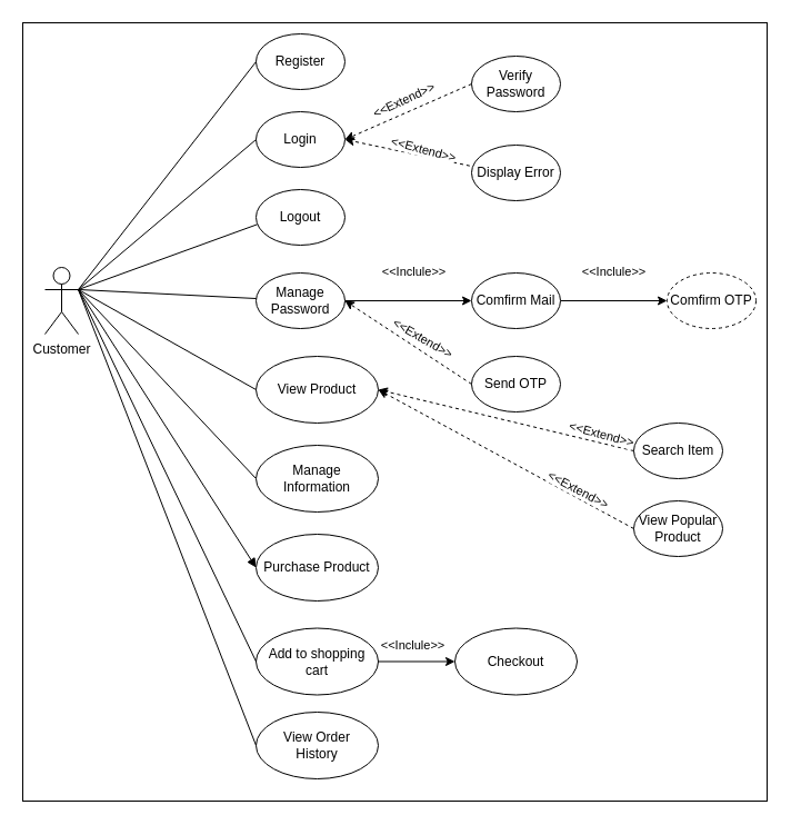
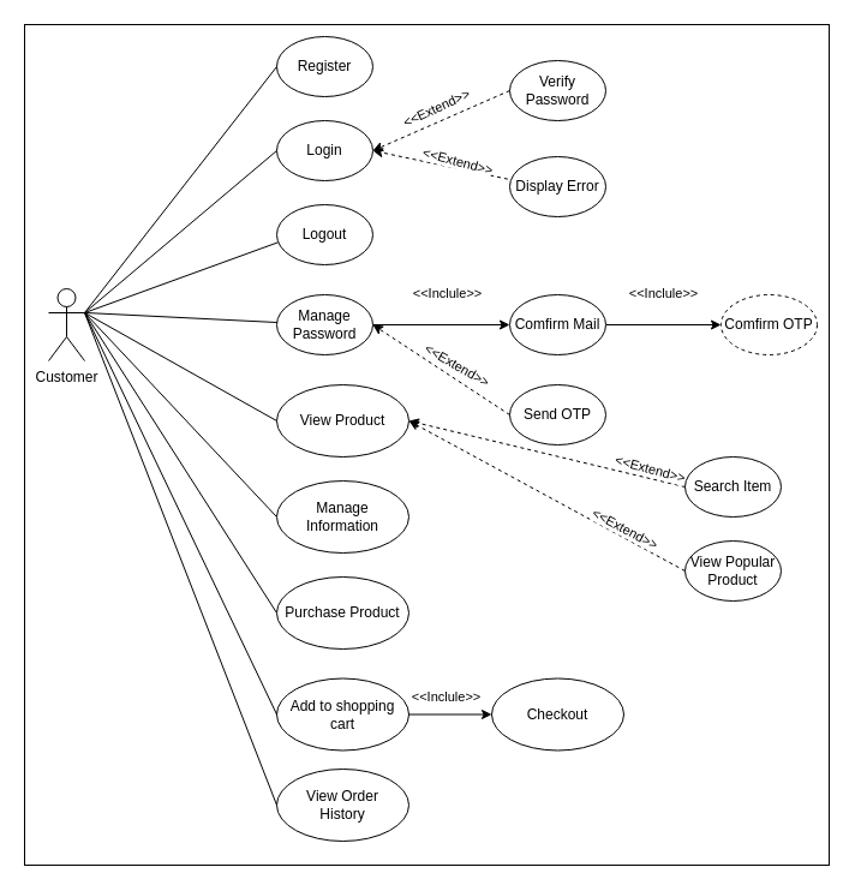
  <mxCell id="0" />
  <mxCell id="1" parent="0" />
  <mxCell id="2" value="" style="rounded=0;whiteSpace=wrap;html=1;" parent="1" vertex="1"><mxGeometry x="20" y="20" width="670" height="700" as="geometry" /></mxCell>
  <mxCell id="3" value="Customer" style="shape=umlActor;verticalLabelPosition=bottom;verticalAlign=top;html=1;outlineConnect=0;" parent="1" vertex="1"><mxGeometry x="40" y="240" width="30" height="60" as="geometry" /></mxCell>
  <mxCell id="4" value="Login" style="ellipse;whiteSpace=wrap;html=1;" parent="1" vertex="1"><mxGeometry x="230" y="100" width="80" height="50" as="geometry" /></mxCell>
  <mxCell id="5" value="" style="endArrow=none;html=1;entryX=0;entryY=0.5;entryDx=0;entryDy=0;exitX=1;exitY=0.333;exitDx=0;exitDy=0;exitPerimeter=0;" parent="1" source="3" target="4" edge="1"><mxGeometry width="50" height="50" relative="1" as="geometry"><mxPoint x="70" y="258" as="sourcePoint" /><mxPoint x="350" y="260" as="targetPoint" /></mxGeometry></mxCell>
  <mxCell id="6" value="Verify&lt;br&gt;Password" style="ellipse;whiteSpace=wrap;html=1;" parent="1" vertex="1"><mxGeometry x="424" y="50" width="80" height="50" as="geometry" /></mxCell>
  <mxCell id="7" value="Display Error" style="ellipse;whiteSpace=wrap;html=1;" parent="1" vertex="1"><mxGeometry x="424" y="130" width="80" height="50" as="geometry" /></mxCell>
  <mxCell id="8" value="" style="endArrow=classic;html=1;dashed=1;exitX=-0.021;exitY=0.373;exitDx=0;exitDy=0;exitPerimeter=0;entryX=1;entryY=0.5;entryDx=0;entryDy=0;" parent="1" source="7" target="4" edge="1"><mxGeometry relative="1" as="geometry"><mxPoint x="190" y="270" as="sourcePoint" /><mxPoint x="300" y="160" as="targetPoint" /></mxGeometry></mxCell>
  <mxCell id="9" value="&amp;lt;&amp;lt;Extend&amp;gt;&amp;gt;" style="edgeLabel;resizable=0;html=1;align=center;verticalAlign=middle;rotation=15;" parent="8" connectable="0" vertex="1"><mxGeometry relative="1" as="geometry"><mxPoint x="14" y="-4" as="offset" /></mxGeometry></mxCell>
  <mxCell id="10" value="&amp;lt;&amp;lt;Inclule&amp;gt;&amp;gt;" style="edgeLabel;resizable=0;html=1;align=center;verticalAlign=middle;" parent="8" connectable="0" vertex="1"><mxGeometry relative="1" as="geometry"><mxPoint x="5" y="107" as="offset" /></mxGeometry></mxCell>
  <mxCell id="11" value="&amp;lt;&amp;lt;Inclule&amp;gt;&amp;gt;" style="edgeLabel;resizable=0;html=1;align=center;verticalAlign=middle;" parent="8" connectable="0" vertex="1"><mxGeometry relative="1" as="geometry"><mxPoint x="185" y="107" as="offset" /></mxGeometry></mxCell>
  <mxCell id="12" value="Register" style="ellipse;whiteSpace=wrap;html=1;" parent="1" vertex="1"><mxGeometry x="230" y="30" width="80" height="50" as="geometry" /></mxCell>
  <mxCell id="13" value="Logout" style="ellipse;whiteSpace=wrap;html=1;" parent="1" vertex="1"><mxGeometry x="230" y="170" width="80" height="50" as="geometry" /></mxCell>
  <mxCell id="14" value="" style="endArrow=none;html=1;entryX=0.013;entryY=0.627;entryDx=0;entryDy=0;entryPerimeter=0;exitX=1;exitY=0.333;exitDx=0;exitDy=0;exitPerimeter=0;" parent="1" source="3" target="13" edge="1"><mxGeometry width="50" height="50" relative="1" as="geometry"><mxPoint x="70" y="264" as="sourcePoint" /><mxPoint x="360" y="140" as="targetPoint" /></mxGeometry></mxCell>
  <mxCell id="15" value="" style="endArrow=none;html=1;entryX=0;entryY=0.5;entryDx=0;entryDy=0;exitX=1;exitY=0.333;exitDx=0;exitDy=0;exitPerimeter=0;" parent="1" source="3" target="20" edge="1"><mxGeometry width="50" height="50" relative="1" as="geometry"><mxPoint x="310" y="510" as="sourcePoint" /><mxPoint x="230" y="365" as="targetPoint" /></mxGeometry></mxCell>
- <mxCell id="16" value="" style="endArrow=block;html=1;entryX=0;entryY=0.5;entryDx=0;entryDy=0;exitX=1;exitY=0.333;exitDx=0;exitDy=0;exitPerimeter=0;" parent="1" source="3" target="21" edge="1"><mxGeometry width="50" height="50" relative="1" as="geometry"><mxPoint x="128" y="310" as="sourcePoint" /><mxPoint x="230" y="535" as="targetPoint" /></mxGeometry></mxCell>
+ <mxCell id="16" value="" style="endArrow=none;html=1;entryX=0;entryY=0.5;entryDx=0;entryDy=0;exitX=1;exitY=0.333;exitDx=0;exitDy=0;exitPerimeter=0;" parent="1" source="3" target="21" edge="1"><mxGeometry width="50" height="50" relative="1" as="geometry"><mxPoint x="128" y="310" as="sourcePoint" /><mxPoint x="230" y="535" as="targetPoint" /></mxGeometry></mxCell>
  <mxCell id="17" value="" style="endArrow=none;html=1;entryX=0;entryY=0.5;entryDx=0;entryDy=0;exitX=1;exitY=0.333;exitDx=0;exitDy=0;exitPerimeter=0;" parent="1" source="3" target="12" edge="1"><mxGeometry width="50" height="50" relative="1" as="geometry"><mxPoint x="130" y="250" as="sourcePoint" /><mxPoint x="450" y="210" as="targetPoint" /></mxGeometry></mxCell>
  <mxCell id="18" value="" style="endArrow=classic;html=1;dashed=1;exitX=0;exitY=0.5;exitDx=0;exitDy=0;entryX=1;entryY=0.5;entryDx=0;entryDy=0;" parent="1" source="6" target="4" edge="1"><mxGeometry relative="1" as="geometry"><mxPoint x="408.32" y="238.65" as="sourcePoint" /><mxPoint x="305.04" y="188.65" as="targetPoint" /></mxGeometry></mxCell>
  <mxCell id="19" value="&amp;lt;&amp;lt;Extend&amp;gt;&amp;gt;" style="edgeLabel;resizable=0;html=1;align=center;verticalAlign=middle;rotation=-25;" parent="18" connectable="0" vertex="1"><mxGeometry relative="1" as="geometry"><mxPoint x="-5" y="-10" as="offset" /></mxGeometry></mxCell>
  <mxCell id="20" value="Manage&lt;br&gt;Information" style="ellipse;whiteSpace=wrap;html=1;" parent="1" vertex="1"><mxGeometry x="230" y="400" width="110" height="60" as="geometry" /></mxCell>
  <mxCell id="21" value="Purchase Product" style="ellipse;whiteSpace=wrap;html=1;" parent="1" vertex="1"><mxGeometry x="230" y="480" width="110" height="60" as="geometry" /></mxCell>
  <mxCell id="22" value="View Product" style="ellipse;whiteSpace=wrap;html=1;" parent="1" vertex="1"><mxGeometry x="230" y="320" width="110" height="60" as="geometry" /></mxCell>
  <mxCell id="23" value="" style="endArrow=none;html=1;entryX=0;entryY=0.5;entryDx=0;entryDy=0;exitX=1;exitY=0.333;exitDx=0;exitDy=0;exitPerimeter=0;" parent="1" source="3" target="22" edge="1"><mxGeometry width="50" height="50" relative="1" as="geometry"><mxPoint x="400" y="490" as="sourcePoint" /><mxPoint x="450" y="440" as="targetPoint" /></mxGeometry></mxCell>
  <mxCell id="24" style="edgeStyle=orthogonalEdgeStyle;rounded=0;orthogonalLoop=1;jettySize=auto;html=1;entryX=0;entryY=0.5;entryDx=0;entryDy=0;" edge="1" parent="1" source="25" target="45"><mxGeometry relative="1" as="geometry" /></mxCell>
  <mxCell id="25" value="Add to shopping cart" style="ellipse;whiteSpace=wrap;html=1;" parent="1" vertex="1"><mxGeometry x="230" y="564.5" width="110" height="60" as="geometry" /></mxCell>
  <mxCell id="26" value="" style="endArrow=none;html=1;exitX=0;exitY=0.5;exitDx=0;exitDy=0;entryX=1;entryY=0.333;entryDx=0;entryDy=0;entryPerimeter=0;" parent="1" source="25" target="3" edge="1"><mxGeometry width="50" height="50" relative="1" as="geometry"><mxPoint x="400" y="500" as="sourcePoint" /><mxPoint x="110" y="320" as="targetPoint" /></mxGeometry></mxCell>
  <mxCell id="27" style="edgeStyle=orthogonalEdgeStyle;rounded=0;orthogonalLoop=1;jettySize=auto;html=1;exitX=0.5;exitY=1;exitDx=0;exitDy=0;" parent="1" edge="1"><mxGeometry relative="1" as="geometry"><mxPoint x="495" y="655" as="sourcePoint" /><mxPoint x="495" y="655" as="targetPoint" /></mxGeometry></mxCell>
  <mxCell id="28" style="edgeStyle=orthogonalEdgeStyle;rounded=0;orthogonalLoop=1;jettySize=auto;html=1;" parent="1" source="29" target="32" edge="1"><mxGeometry relative="1" as="geometry" /></mxCell>
  <mxCell id="29" value="Manage Password" style="ellipse;whiteSpace=wrap;html=1;" parent="1" vertex="1"><mxGeometry x="230" y="245" width="80" height="50" as="geometry" /></mxCell>
  <mxCell id="30" value="" style="endArrow=none;html=1;exitX=1;exitY=0.333;exitDx=0;exitDy=0;exitPerimeter=0;" parent="1" source="3" target="29" edge="1"><mxGeometry width="50" height="50" relative="1" as="geometry"><mxPoint x="120" y="270" as="sourcePoint" /><mxPoint x="241.04" y="211.35" as="targetPoint" /></mxGeometry></mxCell>
  <mxCell id="31" style="edgeStyle=orthogonalEdgeStyle;rounded=0;orthogonalLoop=1;jettySize=auto;html=1;entryX=0;entryY=0.5;entryDx=0;entryDy=0;" parent="1" source="32" target="36" edge="1"><mxGeometry relative="1" as="geometry" /></mxCell>
  <mxCell id="32" value="Comfirm Mail" style="ellipse;whiteSpace=wrap;html=1;" parent="1" vertex="1"><mxGeometry x="424" y="245" width="80" height="50" as="geometry" /></mxCell>
  <mxCell id="33" value="Send OTP" style="ellipse;whiteSpace=wrap;html=1;" parent="1" vertex="1"><mxGeometry x="424" y="320" width="80" height="50" as="geometry" /></mxCell>
  <mxCell id="34" value="" style="endArrow=classic;html=1;dashed=1;exitX=0;exitY=0.5;exitDx=0;exitDy=0;" parent="1" source="33" edge="1"><mxGeometry relative="1" as="geometry"><mxPoint x="432.32" y="178.65" as="sourcePoint" /><mxPoint x="310" y="270" as="targetPoint" /></mxGeometry></mxCell>
  <mxCell id="35" value="&amp;lt;&amp;lt;Extend&amp;gt;&amp;gt;" style="edgeLabel;resizable=0;html=1;align=center;verticalAlign=middle;rotation=30;" parent="34" connectable="0" vertex="1"><mxGeometry relative="1" as="geometry"><mxPoint x="13" y="-4" as="offset" /></mxGeometry></mxCell>
  <mxCell id="36" value="Comfirm OTP" style="ellipse;whiteSpace=wrap;html=1;dashed=1;" parent="1" vertex="1"><mxGeometry x="600" y="245" width="80" height="50" as="geometry" /></mxCell>
  <mxCell id="37" value="View Order&lt;br&gt;History" style="ellipse;whiteSpace=wrap;html=1;" parent="1" vertex="1"><mxGeometry x="230" y="640" width="110" height="60" as="geometry" /></mxCell>
  <mxCell id="38" value="" style="endArrow=none;html=1;exitX=0;exitY=0.5;exitDx=0;exitDy=0;entryX=1;entryY=0.333;entryDx=0;entryDy=0;entryPerimeter=0;" parent="1" source="37" target="3" edge="1"><mxGeometry width="50" height="50" relative="1" as="geometry"><mxPoint x="310" y="520" as="sourcePoint" /><mxPoint x="360" y="470" as="targetPoint" /></mxGeometry></mxCell>
  <mxCell id="39" value="Search Item" style="ellipse;whiteSpace=wrap;html=1;" parent="1" vertex="1"><mxGeometry x="570" y="380" width="80" height="50" as="geometry" /></mxCell>
  <mxCell id="40" value="" style="endArrow=classic;html=1;dashed=1;exitX=0;exitY=0.5;exitDx=0;exitDy=0;entryX=1;entryY=0.5;entryDx=0;entryDy=0;" parent="1" source="39" target="22" edge="1"><mxGeometry relative="1" as="geometry"><mxPoint x="434" y="355" as="sourcePoint" /><mxPoint x="320" y="280" as="targetPoint" /></mxGeometry></mxCell>
  <mxCell id="41" value="&amp;lt;&amp;lt;Extend&amp;gt;&amp;gt;" style="edgeLabel;resizable=0;html=1;align=center;verticalAlign=middle;rotation=15;" parent="40" connectable="0" vertex="1"><mxGeometry relative="1" as="geometry"><mxPoint x="85" y="12" as="offset" /></mxGeometry></mxCell>
  <mxCell id="42" value="View Popular Product" style="ellipse;whiteSpace=wrap;html=1;" parent="1" vertex="1"><mxGeometry x="570" y="450" width="80" height="50" as="geometry" /></mxCell>
  <mxCell id="43" value="" style="endArrow=classic;html=1;dashed=1;exitX=0;exitY=0.5;exitDx=0;exitDy=0;entryX=1;entryY=0.5;entryDx=0;entryDy=0;" parent="1" source="42" target="22" edge="1"><mxGeometry relative="1" as="geometry"><mxPoint x="580" y="415" as="sourcePoint" /><mxPoint x="350" y="360" as="targetPoint" /></mxGeometry></mxCell>
  <mxCell id="44" value="&amp;lt;&amp;lt;Extend&amp;gt;&amp;gt;" style="edgeLabel;resizable=0;html=1;align=center;verticalAlign=middle;rotation=28;" parent="43" connectable="0" vertex="1"><mxGeometry relative="1" as="geometry"><mxPoint x="65" y="27" as="offset" /></mxGeometry></mxCell>
  <mxCell id="45" value="Checkout" style="ellipse;whiteSpace=wrap;html=1;" vertex="1" parent="1"><mxGeometry x="409" y="564.5" width="110" height="60" as="geometry" /></mxCell>
  <mxCell id="46" value="&amp;lt;&amp;lt;Inclule&amp;gt;&amp;gt;" style="edgeLabel;resizable=0;html=1;align=center;verticalAlign=middle;" connectable="0" vertex="1" parent="1"><mxGeometry x="370.003" y="579.996" as="geometry" /></mxCell>
